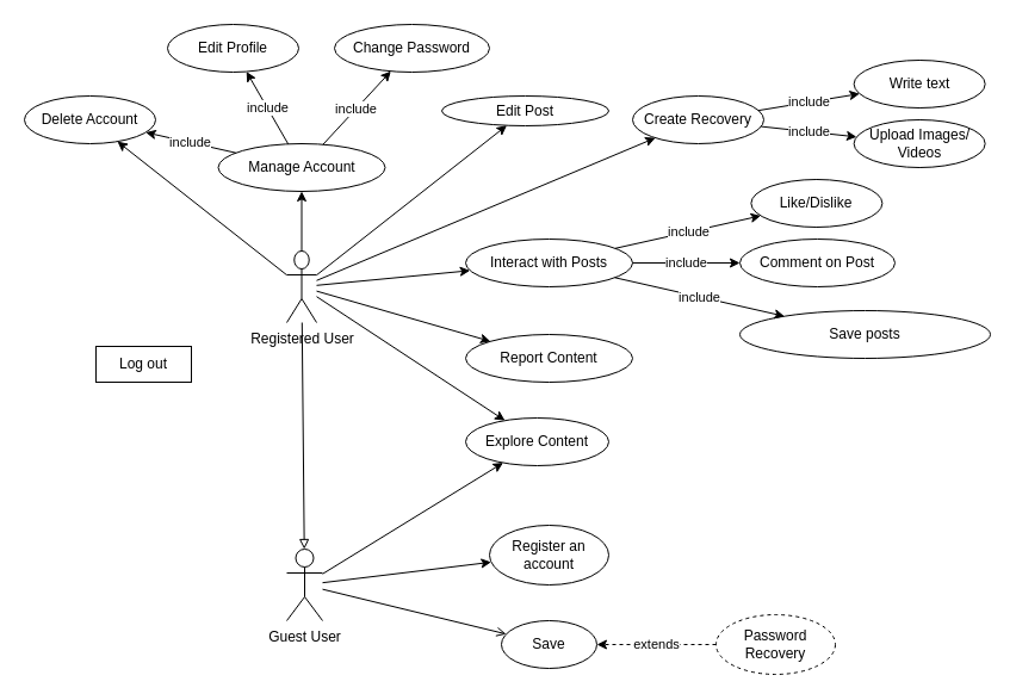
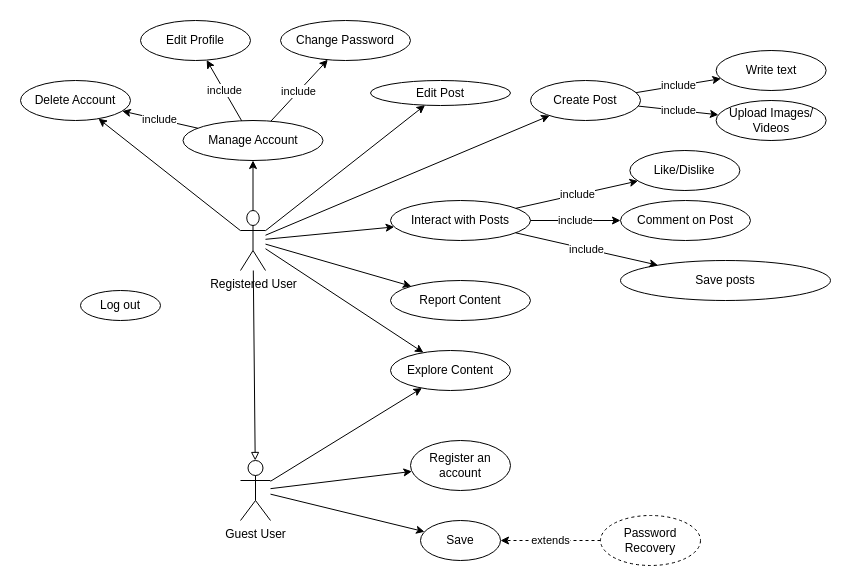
  <mxCell id="0" />
  <mxCell id="1" parent="0" />
  <mxCell id="2" value="Registered&amp;nbsp;User&lt;div&gt;&lt;br&gt;&lt;/div&gt;" style="shape=umlActor;verticalLabelPosition=bottom;verticalAlign=top;html=1;outlineConnect=0;" parent="1" vertex="1"><mxGeometry x="240" y="210" width="25" height="60" as="geometry" /></mxCell>
  <mxCell id="3" value="Register an account" style="ellipse;whiteSpace=wrap;html=1;" parent="1" vertex="1"><mxGeometry x="410" y="440" width="100" height="50" as="geometry" /></mxCell>
  <mxCell id="4" value="Save" style="ellipse;whiteSpace=wrap;html=1;" parent="1" vertex="1"><mxGeometry x="420" y="520" width="80" height="40" as="geometry" /></mxCell>
  <mxCell id="5" value="" style="endArrow=classic;html=1;rounded=0;" parent="1" source="2" target="15" edge="1"><mxGeometry width="50" height="50" relative="1" as="geometry"><mxPoint x="420" y="230" as="sourcePoint" /><mxPoint x="453.08" y="25.6" as="targetPoint" /></mxGeometry></mxCell>
- <mxCell id="6" value="Log out" style="whiteSpace=wrap;html=1;rounded=0;" parent="1" vertex="1"><mxGeometry x="80" y="290" width="80" height="30" as="geometry" /></mxCell>
+ <mxCell id="6" value="Log out" style="ellipse;whiteSpace=wrap;html=1;" parent="1" vertex="1"><mxGeometry x="80" y="290" width="80" height="30" as="geometry" /></mxCell>
  <mxCell id="7" value="" style="endArrow=classic;html=1;rounded=0;" parent="1" source="2" target="38" edge="1"><mxGeometry width="50" height="50" relative="1" as="geometry"><mxPoint x="660" y="280" as="sourcePoint" /><mxPoint x="710" y="230" as="targetPoint" /></mxGeometry></mxCell>
  <mxCell id="8" value="" style="endArrow=classic;html=1;rounded=0;" parent="1" source="2" target="10" edge="1"><mxGeometry width="50" height="50" relative="1" as="geometry"><mxPoint x="660" y="280" as="sourcePoint" /><mxPoint x="376.517" y="295.147" as="targetPoint" /></mxGeometry></mxCell>
  <mxCell id="9" value="Comment on Post" style="ellipse;whiteSpace=wrap;html=1;" parent="1" vertex="1"><mxGeometry x="620" y="200" width="130" height="40" as="geometry" /></mxCell>
  <mxCell id="10" value="Explore Content" style="ellipse;whiteSpace=wrap;html=1;" parent="1" vertex="1"><mxGeometry x="390" y="350" width="120" height="40" as="geometry" /></mxCell>
  <mxCell id="11" value="Guest User&lt;div&gt;&lt;br&gt;&lt;/div&gt;" style="shape=umlActor;verticalLabelPosition=bottom;verticalAlign=top;html=1;outlineConnect=0;" parent="1" vertex="1"><mxGeometry x="240" y="460" width="30" height="60" as="geometry" /></mxCell>
- <mxCell id="12" value="" style="endArrow=open;html=1;rounded=0;" parent="1" source="11" target="4" edge="1"><mxGeometry width="50" height="50" relative="1" as="geometry"><mxPoint x="202.5" y="120" as="sourcePoint" /><mxPoint x="359.5" y="40" as="targetPoint" /></mxGeometry></mxCell>
+ <mxCell id="12" value="" style="endArrow=classic;html=1;rounded=0;" parent="1" source="11" target="4" edge="1"><mxGeometry width="50" height="50" relative="1" as="geometry"><mxPoint x="202.5" y="120" as="sourcePoint" /><mxPoint x="359.5" y="40" as="targetPoint" /></mxGeometry></mxCell>
  <mxCell id="13" value="" style="endArrow=classic;html=1;rounded=0;" parent="1" source="11" target="3" edge="1"><mxGeometry width="50" height="50" relative="1" as="geometry"><mxPoint x="212.5" y="130" as="sourcePoint" /><mxPoint x="369.5" y="50" as="targetPoint" /></mxGeometry></mxCell>
  <mxCell id="14" value="" style="endArrow=classic;html=1;rounded=0;" parent="1" source="11" target="10" edge="1"><mxGeometry width="50" height="50" relative="1" as="geometry"><mxPoint x="275" y="276" as="sourcePoint" /><mxPoint x="393.8" y="328.921" as="targetPoint" /></mxGeometry></mxCell>
- <mxCell id="15" value="Create Recovery" style="ellipse;whiteSpace=wrap;html=1;" parent="1" vertex="1"><mxGeometry x="530" y="80" width="110" height="40" as="geometry" /></mxCell>
+ <mxCell id="15" value="Create Post" style="ellipse;whiteSpace=wrap;html=1;" parent="1" vertex="1"><mxGeometry x="530" y="80" width="110" height="40" as="geometry" /></mxCell>
  <mxCell id="16" value="Write text" style="ellipse;whiteSpace=wrap;html=1;" parent="1" vertex="1"><mxGeometry x="715.63" y="50" width="110" height="40" as="geometry" /></mxCell>
  <mxCell id="17" value="Upload Images/ Videos" style="ellipse;whiteSpace=wrap;html=1;" parent="1" vertex="1"><mxGeometry x="715.63" y="100" width="110" height="40" as="geometry" /></mxCell>
  <mxCell id="18" value="Interact with Posts" style="ellipse;whiteSpace=wrap;html=1;" parent="1" vertex="1"><mxGeometry x="390" y="200" width="140" height="40" as="geometry" /></mxCell>
  <mxCell id="19" value="Like/Dislike" style="ellipse;whiteSpace=wrap;html=1;" parent="1" vertex="1"><mxGeometry x="629.38" y="150" width="110" height="40" as="geometry" /></mxCell>
  <mxCell id="20" value="Report Content" style="ellipse;whiteSpace=wrap;html=1;" parent="1" vertex="1"><mxGeometry x="390" y="280" width="140" height="40" as="geometry" /></mxCell>
  <mxCell id="21" value="include" style="endArrow=classic;html=1;rounded=0;" parent="1" source="15" target="16" edge="1"><mxGeometry width="50" height="50" relative="1" as="geometry"><mxPoint x="250.63" y="377" as="sourcePoint" /><mxPoint x="526.63" y="99" as="targetPoint" /></mxGeometry></mxCell>
  <mxCell id="22" value="include" style="endArrow=classic;html=1;rounded=0;" parent="1" source="15" target="17" edge="1"><mxGeometry width="50" height="50" relative="1" as="geometry"><mxPoint x="581.63" y="65" as="sourcePoint" /><mxPoint x="697.63" y="15" as="targetPoint" /></mxGeometry></mxCell>
  <mxCell id="23" value="" style="endArrow=classic;html=1;rounded=0;" parent="1" source="2" target="18" edge="1"><mxGeometry width="50" height="50" relative="1" as="geometry"><mxPoint x="285" y="247" as="sourcePoint" /><mxPoint x="561" y="-31" as="targetPoint" /></mxGeometry></mxCell>
  <mxCell id="24" value="" style="endArrow=classic;html=1;rounded=0;" parent="1" source="2" target="20" edge="1"><mxGeometry width="50" height="50" relative="1" as="geometry"><mxPoint x="305" y="267" as="sourcePoint" /><mxPoint x="581" y="-11" as="targetPoint" /></mxGeometry></mxCell>
  <mxCell id="25" value="Change Password" style="ellipse;whiteSpace=wrap;html=1;" parent="1" vertex="1"><mxGeometry x="280" y="20" width="130" height="40" as="geometry" /></mxCell>
  <mxCell id="26" value="Manage Account" style="ellipse;whiteSpace=wrap;html=1;" parent="1" vertex="1"><mxGeometry x="182.5" y="120" width="140" height="40" as="geometry" /></mxCell>
  <mxCell id="27" value="Edit Profile" style="ellipse;whiteSpace=wrap;html=1;" parent="1" vertex="1"><mxGeometry x="140" y="20" width="110" height="40" as="geometry" /></mxCell>
  <mxCell id="28" value="" style="endArrow=classic;html=1;rounded=0;" parent="1" source="2" target="26" edge="1"><mxGeometry width="50" height="50" relative="1" as="geometry"><mxPoint x="275" y="242" as="sourcePoint" /><mxPoint x="517" y="97" as="targetPoint" /></mxGeometry></mxCell>
  <mxCell id="29" value="" style="endArrow=block;html=1;rounded=0;endFill=0;" parent="1" source="2" target="11" edge="1"><mxGeometry width="50" height="50" relative="1" as="geometry"><mxPoint x="180" y="410" as="sourcePoint" /><mxPoint x="130" y="390" as="targetPoint" /></mxGeometry></mxCell>
  <mxCell id="30" value="Edit Post" style="ellipse;whiteSpace=wrap;html=1;" parent="1" vertex="1"><mxGeometry x="370" y="80" width="140" height="25" as="geometry" /></mxCell>
  <mxCell id="31" value="" style="endArrow=classic;html=1;rounded=0;" parent="1" source="2" target="30" edge="1"><mxGeometry width="50" height="50" relative="1" as="geometry"><mxPoint x="680" y="140" as="sourcePoint" /><mxPoint x="730" y="90" as="targetPoint" /></mxGeometry></mxCell>
  <mxCell id="32" value="Save posts" style="ellipse;whiteSpace=wrap;html=1;" parent="1" vertex="1"><mxGeometry x="620" y="260" width="210" height="40" as="geometry" /></mxCell>
  <mxCell id="33" value="include" style="endArrow=classic;html=1;rounded=0;" parent="1" source="26" target="25" edge="1"><mxGeometry x="-0.011" width="50" height="50" relative="1" as="geometry"><mxPoint x="-40" y="97" as="sourcePoint" /><mxPoint x="43" y="83" as="targetPoint" /><mxPoint as="offset" /></mxGeometry></mxCell>
  <mxCell id="34" value="include" style="endArrow=classic;html=1;rounded=0;" parent="1" source="26" target="27" edge="1"><mxGeometry x="0.007" width="50" height="50" relative="1" as="geometry"><mxPoint x="10" y="160" as="sourcePoint" /><mxPoint x="53" y="93" as="targetPoint" /><mxPoint as="offset" /></mxGeometry></mxCell>
  <mxCell id="35" value="include" style="endArrow=classic;html=1;rounded=0;" parent="1" source="18" target="19" edge="1"><mxGeometry width="50" height="50" relative="1" as="geometry"><mxPoint x="460" y="294" as="sourcePoint" /><mxPoint x="545" y="280" as="targetPoint" /></mxGeometry></mxCell>
  <mxCell id="36" value="include" style="endArrow=classic;html=1;rounded=0;" parent="1" source="18" target="9" edge="1"><mxGeometry width="50" height="50" relative="1" as="geometry"><mxPoint x="470" y="304" as="sourcePoint" /><mxPoint x="555" y="290" as="targetPoint" /></mxGeometry></mxCell>
  <mxCell id="37" value="include" style="endArrow=classic;html=1;rounded=0;" parent="1" source="18" target="32" edge="1"><mxGeometry width="50" height="50" relative="1" as="geometry"><mxPoint x="480" y="314" as="sourcePoint" /><mxPoint x="565" y="300" as="targetPoint" /></mxGeometry></mxCell>
  <mxCell id="38" value="Delete Account" style="ellipse;whiteSpace=wrap;html=1;" parent="1" vertex="1"><mxGeometry x="20" y="80" width="110" height="40" as="geometry" /></mxCell>
  <mxCell id="39" value="Password Recovery" style="ellipse;whiteSpace=wrap;html=1;dashed=1;" parent="1" vertex="1"><mxGeometry x="600" y="515" width="100" height="50" as="geometry" /></mxCell>
  <mxCell id="40" value="extends" style="endArrow=classic;html=1;rounded=0;dashed=1;" parent="1" source="39" target="4" edge="1"><mxGeometry x="0.007" width="50" height="50" relative="1" as="geometry"><mxPoint x="500" y="489.41" as="sourcePoint" /><mxPoint x="572" y="489.41" as="targetPoint" /><mxPoint as="offset" /></mxGeometry></mxCell>
  <mxCell id="41" value="include" style="endArrow=classic;html=1;rounded=0;" edge="1" parent="1" source="26" target="38"><mxGeometry x="0.007" width="50" height="50" relative="1" as="geometry"><mxPoint x="155" y="220" as="sourcePoint" /><mxPoint x="120" y="160" as="targetPoint" /><mxPoint as="offset" /></mxGeometry></mxCell>
